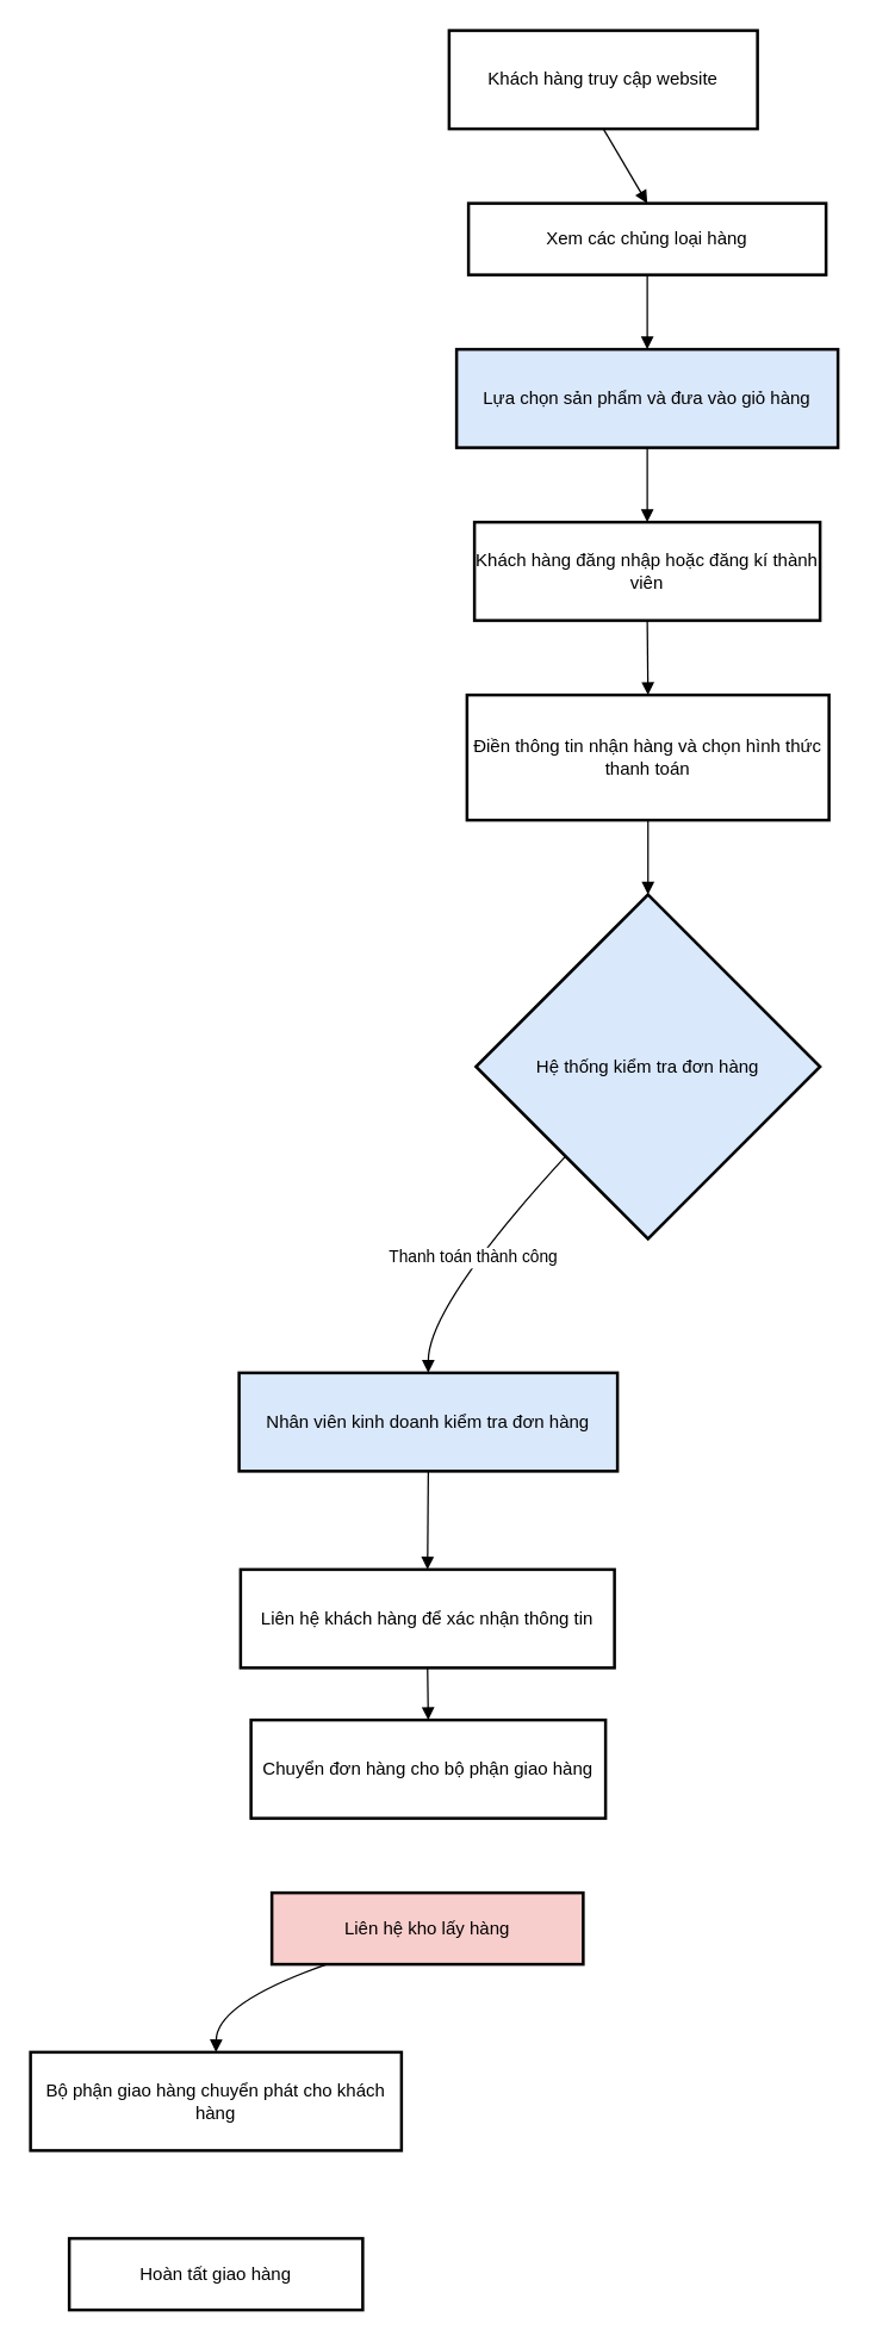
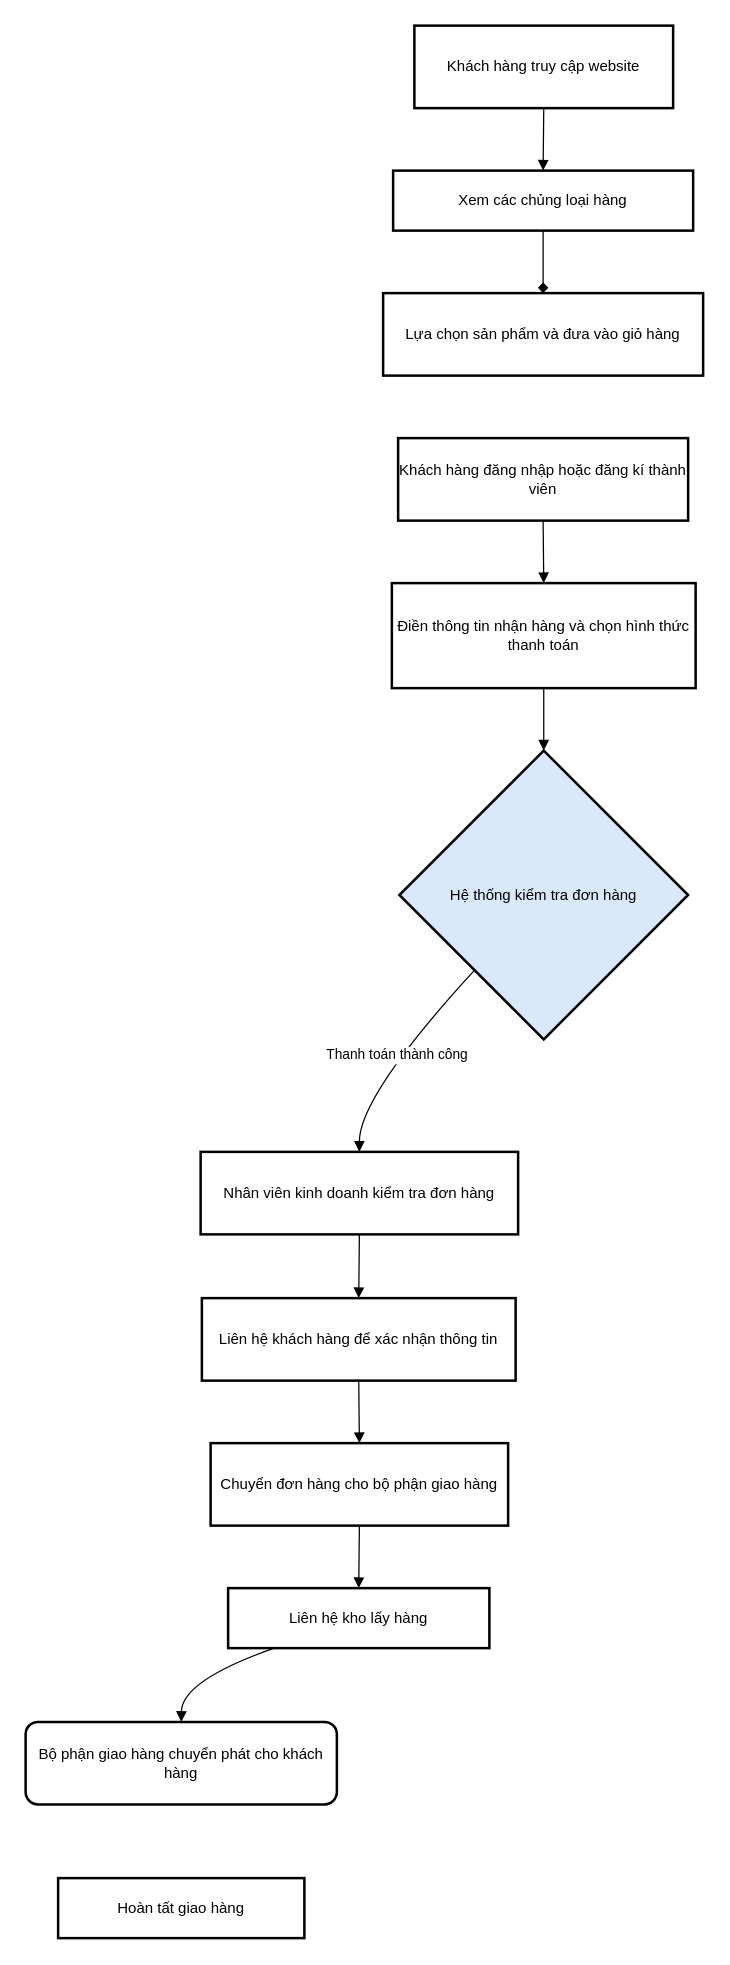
  <mxCell id="0" />
  <mxCell id="1" parent="0" />
- <mxCell id="2" value="Khách hàng truy cập website" style="whiteSpace=wrap;strokeWidth=2;" vertex="1" parent="1"><mxGeometry x="301" y="20" width="207" height="66" as="geometry" /></mxCell>
+ <mxCell id="2" value="Khách hàng truy cập website" style="whiteSpace=wrap;strokeWidth=2;" vertex="1" parent="1"><mxGeometry x="331" y="20" width="207" height="66" as="geometry" /></mxCell>
  <mxCell id="3" value="Xem các chủng loại hàng" style="whiteSpace=wrap;strokeWidth=2;" vertex="1" parent="1"><mxGeometry x="314" y="136" width="240" height="48" as="geometry" /></mxCell>
- <mxCell id="4" value="Lựa chọn sản phẩm và đưa vào giỏ hàng" style="whiteSpace=wrap;strokeWidth=2;fillColor=#dae8fc;" vertex="1" parent="1"><mxGeometry x="306" y="234" width="256" height="66" as="geometry" /></mxCell>
+ <mxCell id="4" value="Lựa chọn sản phẩm và đưa vào giỏ hàng" style="whiteSpace=wrap;strokeWidth=2;" vertex="1" parent="1"><mxGeometry x="306" y="234" width="256" height="66" as="geometry" /></mxCell>
  <mxCell id="5" value="Khách hàng đăng nhập hoặc đăng kí thành viên" style="whiteSpace=wrap;strokeWidth=2;" vertex="1" parent="1"><mxGeometry x="318" y="350" width="232" height="66" as="geometry" /></mxCell>
  <mxCell id="6" value="Điền thông tin nhận hàng và chọn hình thức thanh toán" style="whiteSpace=wrap;strokeWidth=2;" vertex="1" parent="1"><mxGeometry x="313" y="466" width="243" height="84" as="geometry" /></mxCell>
  <mxCell id="7" value="Hệ thống kiểm tra đơn hàng" style="rhombus;strokeWidth=2;whiteSpace=wrap;fillColor=#dae8fc;" vertex="1" parent="1"><mxGeometry x="319" y="600" width="231" height="231" as="geometry" /></mxCell>
- <mxCell id="8" value="Nhân viên kinh doanh kiểm tra đơn hàng" style="whiteSpace=wrap;strokeWidth=2;fillColor=#dae8fc;" vertex="1" parent="1"><mxGeometry x="160" y="921" width="254" height="66" as="geometry" /></mxCell>
- <mxCell id="9" value="Liên hệ khách hàng để xác nhận thông tin" style="whiteSpace=wrap;strokeWidth=2;" vertex="1" parent="1"><mxGeometry x="161" y="1053" width="251" height="66" as="geometry" /></mxCell>
+ <mxCell id="8" value="Nhân viên kinh doanh kiểm tra đơn hàng" style="whiteSpace=wrap;strokeWidth=2;" vertex="1" parent="1"><mxGeometry x="160" y="921" width="254" height="66" as="geometry" /></mxCell>
+ <mxCell id="9" value="Liên hệ khách hàng để xác nhận thông tin" style="whiteSpace=wrap;strokeWidth=2;" vertex="1" parent="1"><mxGeometry x="161" y="1038" width="251" height="66" as="geometry" /></mxCell>
  <mxCell id="10" value="Chuyển đơn hàng cho bộ phận giao hàng" style="whiteSpace=wrap;strokeWidth=2;" vertex="1" parent="1"><mxGeometry x="168" y="1154" width="238" height="66" as="geometry" /></mxCell>
- <mxCell id="11" value="Liên hệ kho lấy hàng" style="whiteSpace=wrap;strokeWidth=2;fillColor=#f8cecc;" vertex="1" parent="1"><mxGeometry x="182" y="1270" width="209" height="48" as="geometry" /></mxCell>
- <mxCell id="12" value="Bộ phận giao hàng chuyển phát cho khách hàng" style="whiteSpace=wrap;strokeWidth=2;" vertex="1" parent="1"><mxGeometry x="20" y="1377" width="249" height="66" as="geometry" /></mxCell>
+ <mxCell id="11" value="Liên hệ kho lấy hàng" style="whiteSpace=wrap;strokeWidth=2;" vertex="1" parent="1"><mxGeometry x="182" y="1270" width="209" height="48" as="geometry" /></mxCell>
+ <mxCell id="12" value="Bộ phận giao hàng chuyển phát cho khách hàng" style="whiteSpace=wrap;strokeWidth=2;rounded=1;" vertex="1" parent="1"><mxGeometry x="20" y="1377" width="249" height="66" as="geometry" /></mxCell>
  <mxCell id="13" value="Hoàn tất giao hàng" style="whiteSpace=wrap;strokeWidth=2;" vertex="1" parent="1"><mxGeometry x="46" y="1502" width="197" height="48" as="geometry" /></mxCell>
  <mxCell id="14" value="" style="curved=1;startArrow=none;endArrow=block;exitX=0.5;exitY=1;entryX=0.5;entryY=0;rounded=0;" edge="1" parent="1" source="2" target="3"><mxGeometry relative="1" as="geometry"><Array as="points" /></mxGeometry></mxCell>
- <mxCell id="15" value="" style="curved=1;startArrow=none;endArrow=block;exitX=0.5;exitY=1.01;entryX=0.5;entryY=0.01;rounded=0;" edge="1" parent="1" source="3" target="4"><mxGeometry relative="1" as="geometry"><Array as="points" /></mxGeometry></mxCell>
- <mxCell id="16" value="" style="curved=1;startArrow=none;endArrow=block;exitX=0.5;exitY=1.01;entryX=0.5;entryY=0.01;rounded=0;" edge="1" parent="1" source="4" target="5"><mxGeometry relative="1" as="geometry"><Array as="points" /></mxGeometry></mxCell>
+ <mxCell id="15" value="" style="curved=1;startArrow=none;endArrow=diamond;exitX=0.5;exitY=1.01;entryX=0.5;entryY=0.01;rounded=0;" edge="1" parent="1" source="3" target="4"><mxGeometry relative="1" as="geometry"><Array as="points" /></mxGeometry></mxCell>
  <mxCell id="17" value="" style="curved=1;startArrow=none;endArrow=block;exitX=0.5;exitY=1.01;entryX=0.5;entryY=0;rounded=0;" edge="1" parent="1" source="5" target="6"><mxGeometry relative="1" as="geometry"><Array as="points" /></mxGeometry></mxCell>
  <mxCell id="18" value="" style="curved=1;startArrow=none;endArrow=block;exitX=0.5;exitY=1;entryX=0.5;entryY=0;rounded=0;" edge="1" parent="1" source="6" target="7"><mxGeometry relative="1" as="geometry"><Array as="points" /></mxGeometry></mxCell>
  <mxCell id="19" value="Thanh toán thành công" style="curved=1;startArrow=none;endArrow=block;exitX=0.04;exitY=1;entryX=0.5;entryY=0.01;rounded=0;" edge="1" parent="1" source="7" target="8"><mxGeometry relative="1" as="geometry"><Array as="points"><mxPoint x="287" y="876" /></Array></mxGeometry></mxCell>
  <mxCell id="20" value="" style="curved=1;startArrow=none;endArrow=block;exitX=0.5;exitY=1.01;entryX=0.5;entryY=0;rounded=0;" edge="1" parent="1" source="8" target="9"><mxGeometry relative="1" as="geometry"><Array as="points" /></mxGeometry></mxCell>
  <mxCell id="21" value="" style="curved=1;startArrow=none;endArrow=block;exitX=0.5;exitY=1;entryX=0.5;entryY=0;rounded=0;" edge="1" parent="1" source="9" target="10"><mxGeometry relative="1" as="geometry"><Array as="points" /></mxGeometry></mxCell>
+ <mxCell id="22" value="" style="curved=1;startArrow=none;endArrow=block;exitX=0.5;exitY=1;entryX=0.5;entryY=0.01;rounded=0;" edge="1" parent="1" source="10" target="11"><mxGeometry relative="1" as="geometry"><Array as="points" /></mxGeometry></mxCell>
  <mxCell id="23" value="" style="curved=1;startArrow=none;endArrow=block;exitX=0.17;exitY=1.01;entryX=0.5;entryY=0.01;rounded=0;" edge="1" parent="1" source="11" target="12"><mxGeometry relative="1" as="geometry"><Array as="points"><mxPoint x="145" y="1344" /></Array></mxGeometry></mxCell>
